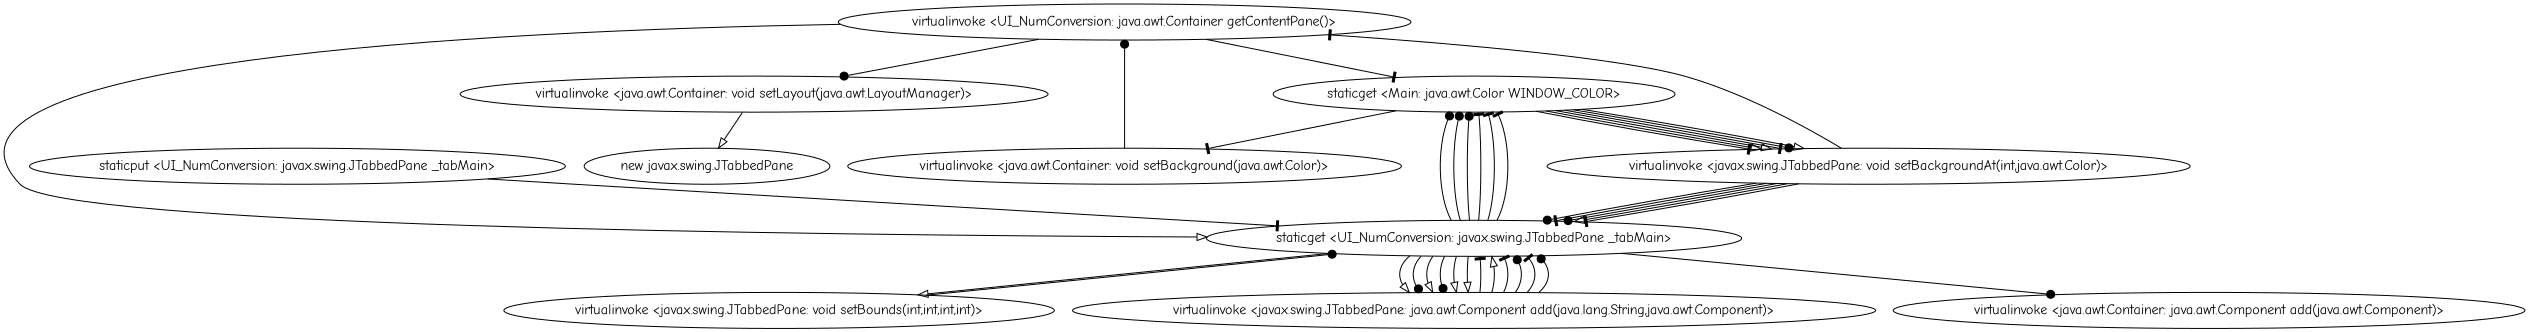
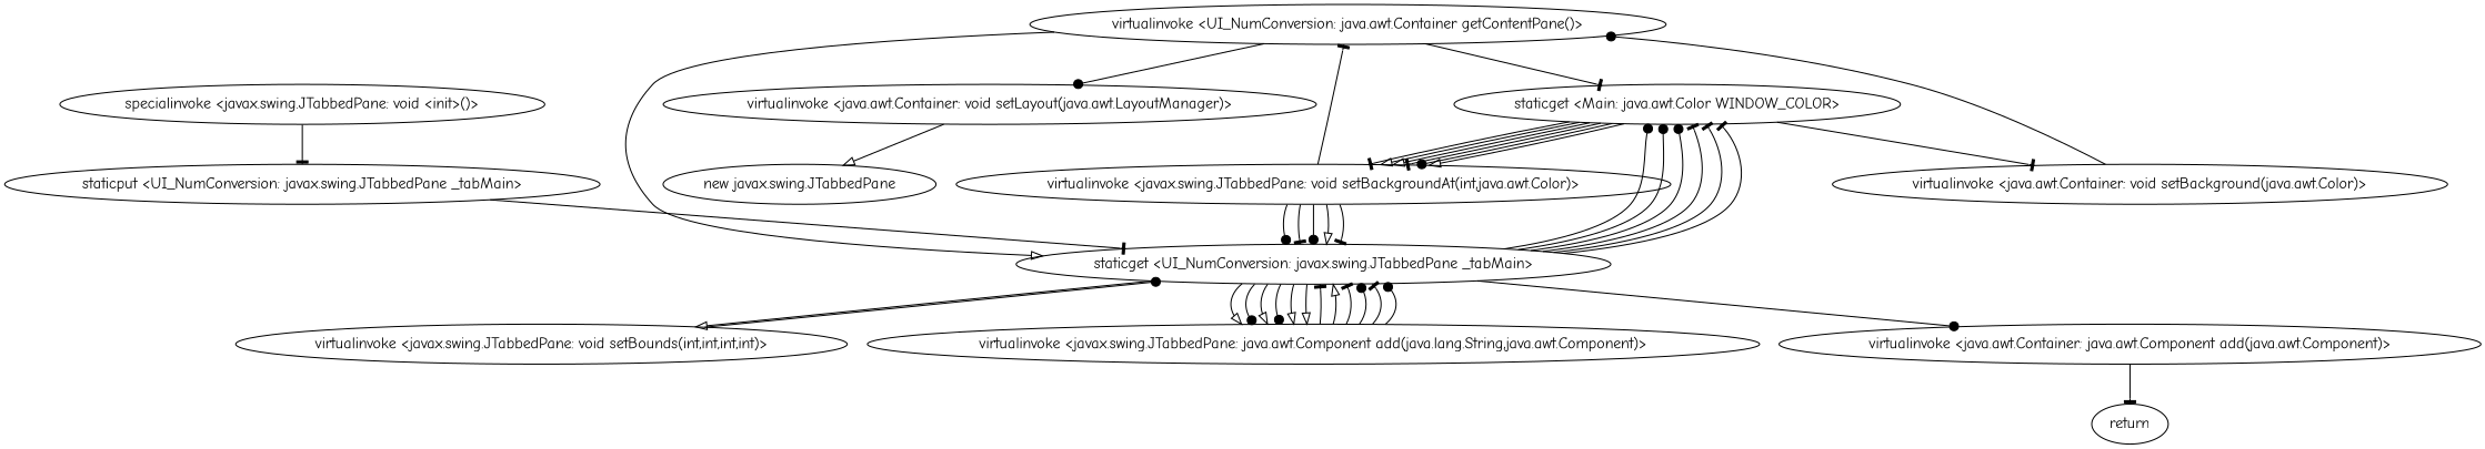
  digraph {
    fontname="Comic Neue"
    node [fontname="Comic Neue"]
    edge [arrowhead=tee fontname="Comic Neue"]
    "virtualinvoke <UI_NumConversion: java.awt.Container getContentPane()>"
    "staticget <Main: java.awt.Color WINDOW_COLOR>"
    "virtualinvoke <java.awt.Container: void setLayout(java.awt.LayoutManager)>"
    "staticget <UI_NumConversion: javax.swing.JTabbedPane _tabMain>"
    "virtualinvoke <java.awt.Container: void setBackground(java.awt.Color)>"
    "virtualinvoke <javax.swing.JTabbedPane: void setBackgroundAt(int,java.awt.Color)>"
    "new javax.swing.JTabbedPane"
    "virtualinvoke <javax.swing.JTabbedPane: void setBounds(int,int,int,int)>"
    "virtualinvoke <javax.swing.JTabbedPane: java.awt.Component add(java.lang.String,java.awt.Component)>"
    "virtualinvoke <java.awt.Container: java.awt.Component add(java.awt.Component)>"
+   "specialinvoke <javax.swing.JTabbedPane: void <init>()>"
    "staticput <UI_NumConversion: javax.swing.JTabbedPane _tabMain>"
+   return
    "virtualinvoke <UI_NumConversion: java.awt.Container getContentPane()>" -> "staticget <Main: java.awt.Color WINDOW_COLOR>"
    "virtualinvoke <UI_NumConversion: java.awt.Container getContentPane()>" -> "virtualinvoke <java.awt.Container: void setLayout(java.awt.LayoutManager)>" [arrowhead=dot]
    "virtualinvoke <UI_NumConversion: java.awt.Container getContentPane()>" -> "staticget <UI_NumConversion: javax.swing.JTabbedPane _tabMain>" [arrowhead=onormal]
    "staticget <Main: java.awt.Color WINDOW_COLOR>" -> "virtualinvoke <java.awt.Container: void setBackground(java.awt.Color)>"
    "staticget <Main: java.awt.Color WINDOW_COLOR>" -> "virtualinvoke <javax.swing.JTabbedPane: void setBackgroundAt(int,java.awt.Color)>"
    "staticget <Main: java.awt.Color WINDOW_COLOR>" -> "virtualinvoke <javax.swing.JTabbedPane: void setBackgroundAt(int,java.awt.Color)>" [arrowhead=onormal]
    "staticget <Main: java.awt.Color WINDOW_COLOR>" -> "virtualinvoke <javax.swing.JTabbedPane: void setBackgroundAt(int,java.awt.Color)>" [arrowhead=onormal]
    "staticget <Main: java.awt.Color WINDOW_COLOR>" -> "virtualinvoke <javax.swing.JTabbedPane: void setBackgroundAt(int,java.awt.Color)>"
    "staticget <Main: java.awt.Color WINDOW_COLOR>" -> "virtualinvoke <javax.swing.JTabbedPane: void setBackgroundAt(int,java.awt.Color)>" [arrowhead=dot]
    "staticget <Main: java.awt.Color WINDOW_COLOR>" -> "virtualinvoke <javax.swing.JTabbedPane: void setBackgroundAt(int,java.awt.Color)>" [arrowhead=onormal]
    "virtualinvoke <java.awt.Container: void setLayout(java.awt.LayoutManager)>" -> "new javax.swing.JTabbedPane" [arrowhead=onormal]
    "staticget <UI_NumConversion: javax.swing.JTabbedPane _tabMain>" -> "staticget <Main: java.awt.Color WINDOW_COLOR>" [arrowhead=dot]
    "staticget <UI_NumConversion: javax.swing.JTabbedPane _tabMain>" -> "staticget <Main: java.awt.Color WINDOW_COLOR>" [arrowhead=dot]
    "staticget <UI_NumConversion: javax.swing.JTabbedPane _tabMain>" -> "staticget <Main: java.awt.Color WINDOW_COLOR>" [arrowhead=dot]
    "staticget <UI_NumConversion: javax.swing.JTabbedPane _tabMain>" -> "staticget <Main: java.awt.Color WINDOW_COLOR>"
    "staticget <UI_NumConversion: javax.swing.JTabbedPane _tabMain>" -> "staticget <Main: java.awt.Color WINDOW_COLOR>"
    "staticget <UI_NumConversion: javax.swing.JTabbedPane _tabMain>" -> "staticget <Main: java.awt.Color WINDOW_COLOR>"
    "staticget <UI_NumConversion: javax.swing.JTabbedPane _tabMain>" -> "virtualinvoke <javax.swing.JTabbedPane: void setBounds(int,int,int,int)>" [arrowhead=onormal]
    "staticget <UI_NumConversion: javax.swing.JTabbedPane _tabMain>" -> "virtualinvoke <javax.swing.JTabbedPane: java.awt.Component add(java.lang.String,java.awt.Component)>" [arrowhead=onormal]
    "staticget <UI_NumConversion: javax.swing.JTabbedPane _tabMain>" -> "virtualinvoke <javax.swing.JTabbedPane: java.awt.Component add(java.lang.String,java.awt.Component)>" [arrowhead=dot]
    "staticget <UI_NumConversion: javax.swing.JTabbedPane _tabMain>" -> "virtualinvoke <javax.swing.JTabbedPane: java.awt.Component add(java.lang.String,java.awt.Component)>" [arrowhead=onormal]
    "staticget <UI_NumConversion: javax.swing.JTabbedPane _tabMain>" -> "virtualinvoke <javax.swing.JTabbedPane: java.awt.Component add(java.lang.String,java.awt.Component)>" [arrowhead=dot]
    "staticget <UI_NumConversion: javax.swing.JTabbedPane _tabMain>" -> "virtualinvoke <javax.swing.JTabbedPane: java.awt.Component add(java.lang.String,java.awt.Component)>" [arrowhead=onormal]
    "staticget <UI_NumConversion: javax.swing.JTabbedPane _tabMain>" -> "virtualinvoke <javax.swing.JTabbedPane: java.awt.Component add(java.lang.String,java.awt.Component)>" [arrowhead=onormal]
    "staticget <UI_NumConversion: javax.swing.JTabbedPane _tabMain>" -> "virtualinvoke <java.awt.Container: java.awt.Component add(java.awt.Component)>" [arrowhead=dot]
    "virtualinvoke <java.awt.Container: void setBackground(java.awt.Color)>" -> "virtualinvoke <UI_NumConversion: java.awt.Container getContentPane()>" [arrowhead=dot]
    "virtualinvoke <javax.swing.JTabbedPane: void setBackgroundAt(int,java.awt.Color)>" -> "virtualinvoke <UI_NumConversion: java.awt.Container getContentPane()>"
    "virtualinvoke <javax.swing.JTabbedPane: void setBackgroundAt(int,java.awt.Color)>" -> "staticget <UI_NumConversion: javax.swing.JTabbedPane _tabMain>" [arrowhead=dot]
    "virtualinvoke <javax.swing.JTabbedPane: void setBackgroundAt(int,java.awt.Color)>" -> "staticget <UI_NumConversion: javax.swing.JTabbedPane _tabMain>"
    "virtualinvoke <javax.swing.JTabbedPane: void setBackgroundAt(int,java.awt.Color)>" -> "staticget <UI_NumConversion: javax.swing.JTabbedPane _tabMain>" [arrowhead=dot]
    "virtualinvoke <javax.swing.JTabbedPane: void setBackgroundAt(int,java.awt.Color)>" -> "staticget <UI_NumConversion: javax.swing.JTabbedPane _tabMain>" [arrowhead=onormal]
    "virtualinvoke <javax.swing.JTabbedPane: void setBackgroundAt(int,java.awt.Color)>" -> "staticget <UI_NumConversion: javax.swing.JTabbedPane _tabMain>"
    "virtualinvoke <javax.swing.JTabbedPane: void setBounds(int,int,int,int)>" -> "staticget <UI_NumConversion: javax.swing.JTabbedPane _tabMain>" [arrowhead=dot]
    "virtualinvoke <javax.swing.JTabbedPane: java.awt.Component add(java.lang.String,java.awt.Component)>" -> "staticget <UI_NumConversion: javax.swing.JTabbedPane _tabMain>"
    "virtualinvoke <javax.swing.JTabbedPane: java.awt.Component add(java.lang.String,java.awt.Component)>" -> "staticget <UI_NumConversion: javax.swing.JTabbedPane _tabMain>" [arrowhead=onormal]
    "virtualinvoke <javax.swing.JTabbedPane: java.awt.Component add(java.lang.String,java.awt.Component)>" -> "staticget <UI_NumConversion: javax.swing.JTabbedPane _tabMain>"
    "virtualinvoke <javax.swing.JTabbedPane: java.awt.Component add(java.lang.String,java.awt.Component)>" -> "staticget <UI_NumConversion: javax.swing.JTabbedPane _tabMain>" [arrowhead=dot]
    "virtualinvoke <javax.swing.JTabbedPane: java.awt.Component add(java.lang.String,java.awt.Component)>" -> "staticget <UI_NumConversion: javax.swing.JTabbedPane _tabMain>"
    "virtualinvoke <javax.swing.JTabbedPane: java.awt.Component add(java.lang.String,java.awt.Component)>" -> "staticget <UI_NumConversion: javax.swing.JTabbedPane _tabMain>" [arrowhead=dot]
+   "virtualinvoke <java.awt.Container: java.awt.Component add(java.awt.Component)>" -> return
+   "specialinvoke <javax.swing.JTabbedPane: void <init>()>" -> "staticput <UI_NumConversion: javax.swing.JTabbedPane _tabMain>"
    "staticput <UI_NumConversion: javax.swing.JTabbedPane _tabMain>" -> "staticget <UI_NumConversion: javax.swing.JTabbedPane _tabMain>"
  }
